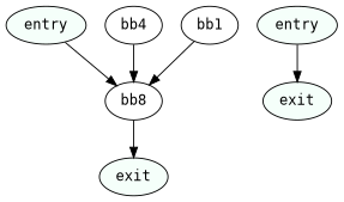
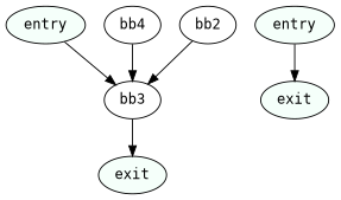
  digraph {
    node [fillcolor=mintcream fontname=monospace style=filled]
    n1 [label=entry]
-   n2 [label=bb8 fillcolor="" style=""]
+   n2 [label=bb3 fillcolor="" style=""]
    n3 [label=exit]
    n4 [label=bb4 fillcolor="" style=""]
-   n5 [label=bb1 fillcolor="" style=""]
+   n5 [label=bb2 fillcolor="" style=""]
    n6 [label=entry]
    n7 [label=exit]
    n1 -> n2
    n2 -> n3
    n4 -> n2
    n5 -> n2
    n6 -> n7
  }
